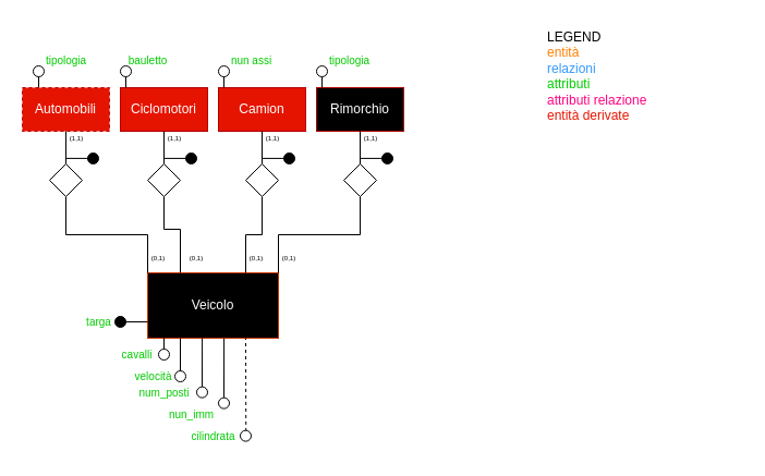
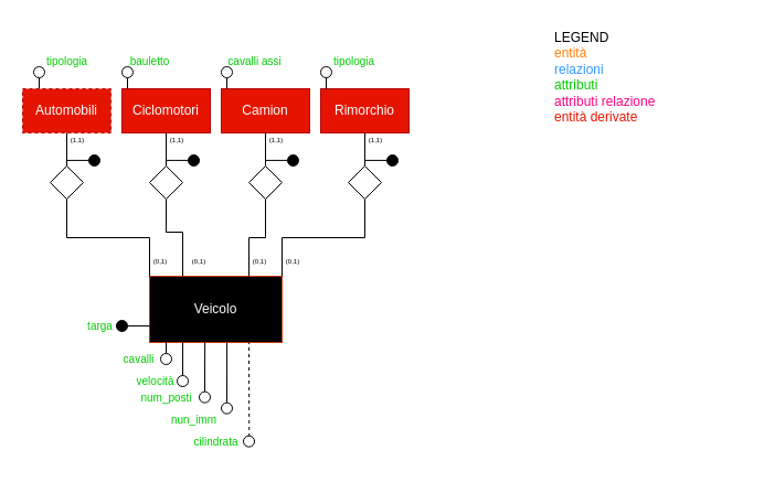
  <mxCell id="0" />
  <mxCell id="1" parent="0" />
  <mxCell id="2" value="Veicolo" style="rounded=0;whiteSpace=wrap;html=1;fillColor=#000000;strokeColor=#C73500;fontColor=#FFFFFF;" parent="1" vertex="1"><mxGeometry x="135" y="250" width="120" height="60" as="geometry" /></mxCell>
  <mxCell id="3" value="Automobili" style="rounded=0;whiteSpace=wrap;html=1;fillColor=#e51400;strokeColor=#B20000;fontColor=#ffffff;dashed=1;" parent="1" vertex="1"><mxGeometry x="20" y="80" width="80" height="40" as="geometry" /></mxCell>
  <mxCell id="4" value="Ciclomotori" style="rounded=0;whiteSpace=wrap;html=1;fillColor=#e51400;strokeColor=#B20000;fontColor=#ffffff;" parent="1" vertex="1"><mxGeometry x="110" y="80" width="80" height="40" as="geometry" /></mxCell>
  <mxCell id="5" value="Camion" style="rounded=0;whiteSpace=wrap;html=1;fillColor=#e51400;strokeColor=#B20000;fontColor=#ffffff;" parent="1" vertex="1"><mxGeometry x="200" y="80" width="80" height="40" as="geometry" /></mxCell>
- <mxCell id="6" value="Rimorchio" style="rounded=0;whiteSpace=wrap;html=1;fillColor=#000000;strokeColor=#B20000;fontColor=#ffffff;" parent="1" vertex="1"><mxGeometry x="290" y="80" width="80" height="40" as="geometry" /></mxCell>
+ <mxCell id="6" value="Rimorchio" style="rounded=0;whiteSpace=wrap;html=1;fillColor=#E51400;strokeColor=#B20000;fontColor=#ffffff;" parent="1" vertex="1"><mxGeometry x="290" y="80" width="80" height="40" as="geometry" /></mxCell>
  <mxCell id="7" value="&lt;span&gt;targa&lt;/span&gt;" style="text;html=1;align=center;verticalAlign=middle;resizable=0;points=[];autosize=1;fontSize=10;fontColor=#00CC00;labelBorderColor=none;" parent="1" vertex="1"><mxGeometry x="65" y="280" width="50" height="30" as="geometry" /></mxCell>
  <mxCell id="8" value="&lt;span&gt;num_posti&lt;/span&gt;" style="text;html=1;align=center;verticalAlign=middle;resizable=0;points=[];autosize=1;fontSize=10;fontColor=#00CC00;labelBorderColor=none;" parent="1" vertex="1"><mxGeometry x="115" y="344.64" width="70" height="30" as="geometry" /></mxCell>
  <mxCell id="9" value="&lt;span&gt;velocità&lt;/span&gt;" style="text;html=1;align=center;verticalAlign=middle;resizable=0;points=[];autosize=1;fontSize=10;fontColor=#00CC00;labelBorderColor=none;" parent="1" vertex="1"><mxGeometry x="110" y="330" width="60" height="30" as="geometry" /></mxCell>
  <mxCell id="10" value="&lt;span&gt;cavalli&lt;/span&gt;" style="text;html=1;align=center;verticalAlign=middle;resizable=0;points=[];autosize=1;fontSize=10;fontColor=#00CC00;labelBorderColor=none;" parent="1" vertex="1"><mxGeometry x="100" y="310" width="50" height="30" as="geometry" /></mxCell>
  <mxCell id="11" value="&lt;span&gt;cilindrata&lt;/span&gt;" style="text;html=1;align=center;verticalAlign=middle;resizable=0;points=[];autosize=1;fontSize=10;fontColor=#00CC00;labelBorderColor=none;" parent="1" vertex="1"><mxGeometry x="165" y="384.64" width="60" height="30" as="geometry" /></mxCell>
  <mxCell id="12" value="&lt;span&gt;nun_imm&lt;/span&gt;" style="text;html=1;align=center;verticalAlign=middle;resizable=0;points=[];autosize=1;strokeColor=none;fillColor=none;fontSize=10;fontColor=#00CC00;" parent="1" vertex="1"><mxGeometry x="140" y="364.64" width="70" height="30" as="geometry" /></mxCell>
  <mxCell id="13" value="&lt;div&gt;LEGEND&lt;/div&gt;&lt;div&gt;&lt;font color=&quot;#ff8000&quot;&gt;entità&lt;/font&gt;&lt;/div&gt;&lt;div&gt;&lt;font color=&quot;#3399ff&quot;&gt;relazioni&lt;/font&gt;&lt;/div&gt;&lt;div&gt;&lt;font color=&quot;#00cc00&quot;&gt;attributi&lt;/font&gt;&lt;/div&gt;&lt;div&gt;&lt;font color=&quot;#ff0080&quot;&gt;attributi relazione&lt;/font&gt;&lt;br&gt;&lt;/div&gt;&lt;div&gt;&lt;font color=&quot;#e51400&quot;&gt;entità derivate&lt;/font&gt;&lt;br&gt;&lt;/div&gt;" style="text;html=1;whiteSpace=wrap;overflow=hidden;rounded=0;" parent="1" vertex="1"><mxGeometry x="500" width="180" height="120" as="geometry" y="20" /></mxCell>
  <mxCell id="14" value="" style="rhombus;whiteSpace=wrap;html=1;" vertex="1" parent="1"><mxGeometry x="45" y="150" width="30" height="30" as="geometry" /></mxCell>
  <mxCell id="15" value="" style="rhombus;whiteSpace=wrap;html=1;" vertex="1" parent="1"><mxGeometry x="135" y="150" width="30" height="30" as="geometry" /></mxCell>
  <mxCell id="16" value="" style="rhombus;whiteSpace=wrap;html=1;" vertex="1" parent="1"><mxGeometry x="225" y="150" width="30" height="30" as="geometry" /></mxCell>
  <mxCell id="17" value="" style="rhombus;whiteSpace=wrap;html=1;" vertex="1" parent="1"><mxGeometry x="315" y="150" width="30" height="30" as="geometry" /></mxCell>
  <mxCell id="18" value="" style="endArrow=none;html=1;rounded=0;entryX=0.5;entryY=1;entryDx=0;entryDy=0;exitX=0.5;exitY=0;exitDx=0;exitDy=0;" edge="1" parent="1" source="14" target="3"><mxGeometry width="50" height="50" relative="1" as="geometry"><mxPoint x="-50" y="180" as="sourcePoint" /><mxPoint x="0" y="130" as="targetPoint" /></mxGeometry></mxCell>
  <mxCell id="19" value="" style="endArrow=none;html=1;rounded=0;entryX=0.5;entryY=1;entryDx=0;entryDy=0;exitX=0.5;exitY=0;exitDx=0;exitDy=0;" edge="1" parent="1" source="15" target="4"><mxGeometry width="50" height="50" relative="1" as="geometry"><mxPoint x="80" y="180" as="sourcePoint" /><mxPoint x="130" y="130" as="targetPoint" /></mxGeometry></mxCell>
  <mxCell id="20" value="" style="endArrow=none;html=1;rounded=0;entryX=0.5;entryY=1;entryDx=0;entryDy=0;exitX=0.5;exitY=0;exitDx=0;exitDy=0;" edge="1" parent="1" source="16" target="5"><mxGeometry width="50" height="50" relative="1" as="geometry"><mxPoint x="200" y="180" as="sourcePoint" /><mxPoint x="250" y="130" as="targetPoint" /></mxGeometry></mxCell>
  <mxCell id="21" value="" style="endArrow=none;html=1;rounded=0;entryX=0.5;entryY=1;entryDx=0;entryDy=0;exitX=0.5;exitY=0;exitDx=0;exitDy=0;" edge="1" parent="1" source="17" target="6"><mxGeometry width="50" height="50" relative="1" as="geometry"><mxPoint x="300" y="180" as="sourcePoint" /><mxPoint x="350" y="130" as="targetPoint" /></mxGeometry></mxCell>
  <mxCell id="22" value="" style="endArrow=none;html=1;rounded=0;edgeStyle=orthogonalEdgeStyle;entryX=0.5;entryY=1;entryDx=0;entryDy=0;exitX=0;exitY=0;exitDx=0;exitDy=0;" edge="1" parent="1" source="2" target="14"><mxGeometry width="50" height="50" relative="1" as="geometry"><mxPoint x="10" y="250" as="sourcePoint" /><mxPoint x="60" y="200" as="targetPoint" /></mxGeometry></mxCell>
  <mxCell id="23" value="" style="endArrow=none;html=1;rounded=0;edgeStyle=orthogonalEdgeStyle;entryX=0.5;entryY=1;entryDx=0;entryDy=0;exitX=0.25;exitY=0;exitDx=0;exitDy=0;" edge="1" parent="1" source="2" target="15"><mxGeometry width="50" height="50" relative="1" as="geometry"><mxPoint x="110" y="240" as="sourcePoint" /><mxPoint x="160" y="190" as="targetPoint" /><Array as="points"><mxPoint x="165" y="210" /><mxPoint x="150" y="210" /></Array></mxGeometry></mxCell>
  <mxCell id="24" value="" style="endArrow=none;html=1;rounded=0;edgeStyle=orthogonalEdgeStyle;entryX=0.5;entryY=1;entryDx=0;entryDy=0;exitX=0.75;exitY=0;exitDx=0;exitDy=0;" edge="1" parent="1" source="2" target="16"><mxGeometry width="50" height="50" relative="1" as="geometry"><mxPoint x="230" y="240" as="sourcePoint" /><mxPoint x="280" y="190" as="targetPoint" /></mxGeometry></mxCell>
  <mxCell id="25" value="" style="endArrow=none;html=1;rounded=0;edgeStyle=orthogonalEdgeStyle;entryX=0.5;entryY=1;entryDx=0;entryDy=0;exitX=1;exitY=0;exitDx=0;exitDy=0;" edge="1" parent="1" source="2" target="17"><mxGeometry width="50" height="50" relative="1" as="geometry"><mxPoint x="310" y="240" as="sourcePoint" /><mxPoint x="360" y="190" as="targetPoint" /></mxGeometry></mxCell>
  <mxCell id="26" value="bauletto" style="text;html=1;align=center;verticalAlign=middle;resizable=0;points=[];autosize=1;fontSize=10;fontColor=#00CC00;labelBorderColor=none;" vertex="1" parent="1"><mxGeometry x="105" y="40" width="60" height="30" as="geometry" /></mxCell>
  <mxCell id="27" value="" style="endArrow=none;html=1;rounded=0;" edge="1" parent="1"><mxGeometry width="50" height="50" relative="1" as="geometry"><mxPoint x="60" y="144.92" as="sourcePoint" /><mxPoint x="80" y="144.92" as="targetPoint" /><Array as="points"><mxPoint x="80" y="144.92" /></Array></mxGeometry></mxCell>
  <mxCell id="28" value="" style="ellipse;whiteSpace=wrap;html=1;aspect=fixed;fillColor=#000000;" vertex="1" parent="1"><mxGeometry x="80" y="140" width="10" height="10" as="geometry" /></mxCell>
  <mxCell id="29" value="&lt;font style=&quot;font-size: 6px;&quot;&gt;(1,1)&lt;br&gt;&lt;/font&gt;" style="text;html=1;align=center;verticalAlign=middle;whiteSpace=wrap;rounded=0;" vertex="1" parent="1"><mxGeometry x="65" y="120" width="10" height="10" as="geometry" /></mxCell>
  <mxCell id="30" value="&lt;font style=&quot;font-size: 6px;&quot;&gt;(0,1)&lt;br&gt;&lt;/font&gt;" style="text;html=1;align=center;verticalAlign=middle;whiteSpace=wrap;rounded=0;" vertex="1" parent="1"><mxGeometry x="140" y="230" width="10" height="10" as="geometry" /></mxCell>
  <mxCell id="31" value="&lt;font style=&quot;font-size: 6px;&quot;&gt;(0,1)&lt;br&gt;&lt;/font&gt;" style="text;html=1;align=center;verticalAlign=middle;whiteSpace=wrap;rounded=0;" vertex="1" parent="1"><mxGeometry x="175" y="230" width="10" height="10" as="geometry" /></mxCell>
  <mxCell id="32" value="&lt;font style=&quot;font-size: 6px;&quot;&gt;(0,1)&lt;br&gt;&lt;/font&gt;" style="text;html=1;align=center;verticalAlign=middle;whiteSpace=wrap;rounded=0;" vertex="1" parent="1"><mxGeometry x="230" y="230" width="10" height="10" as="geometry" /></mxCell>
  <mxCell id="33" value="&lt;font style=&quot;font-size: 6px;&quot;&gt;(0,1)&lt;br&gt;&lt;/font&gt;" style="text;html=1;align=center;verticalAlign=middle;whiteSpace=wrap;rounded=0;" vertex="1" parent="1"><mxGeometry x="260" y="230" width="10" height="10" as="geometry" /></mxCell>
  <mxCell id="34" value="" style="endArrow=none;html=1;rounded=0;" edge="1" parent="1"><mxGeometry width="50" height="50" relative="1" as="geometry"><mxPoint x="150" y="144.92" as="sourcePoint" /><mxPoint x="170" y="144.92" as="targetPoint" /><Array as="points"><mxPoint x="170" y="144.92" /></Array></mxGeometry></mxCell>
  <mxCell id="35" value="" style="ellipse;whiteSpace=wrap;html=1;aspect=fixed;fillColor=#000000;" vertex="1" parent="1"><mxGeometry x="170" y="140" width="10" height="10" as="geometry" /></mxCell>
  <mxCell id="36" value="" style="endArrow=none;html=1;rounded=0;" edge="1" parent="1"><mxGeometry width="50" height="50" relative="1" as="geometry"><mxPoint x="240" y="144.92" as="sourcePoint" /><mxPoint x="260" y="144.92" as="targetPoint" /><Array as="points"><mxPoint x="260" y="144.92" /></Array></mxGeometry></mxCell>
  <mxCell id="37" value="" style="ellipse;whiteSpace=wrap;html=1;aspect=fixed;fillColor=#000000;" vertex="1" parent="1"><mxGeometry x="260" y="140" width="10" height="10" as="geometry" /></mxCell>
  <mxCell id="38" value="" style="endArrow=none;html=1;rounded=0;" edge="1" parent="1"><mxGeometry width="50" height="50" relative="1" as="geometry"><mxPoint x="330" y="144.92" as="sourcePoint" /><mxPoint x="350" y="144.92" as="targetPoint" /><Array as="points"><mxPoint x="350" y="144.92" /></Array></mxGeometry></mxCell>
  <mxCell id="39" value="" style="ellipse;whiteSpace=wrap;html=1;aspect=fixed;fillColor=#000000;" vertex="1" parent="1"><mxGeometry x="350" y="140" width="10" height="10" as="geometry" /></mxCell>
  <mxCell id="40" value="&lt;font style=&quot;font-size: 6px;&quot;&gt;(1,1)&lt;br&gt;&lt;/font&gt;" style="text;html=1;align=center;verticalAlign=middle;whiteSpace=wrap;rounded=0;" vertex="1" parent="1"><mxGeometry x="155" y="120" width="10" height="10" as="geometry" /></mxCell>
  <mxCell id="41" value="&lt;font style=&quot;font-size: 6px;&quot;&gt;(1,1)&lt;br&gt;&lt;/font&gt;" style="text;html=1;align=center;verticalAlign=middle;whiteSpace=wrap;rounded=0;" vertex="1" parent="1"><mxGeometry x="245" y="120" width="10" height="10" as="geometry" /></mxCell>
  <mxCell id="42" value="&lt;font style=&quot;font-size: 6px;&quot;&gt;(1,1)&lt;br&gt;&lt;/font&gt;" style="text;html=1;align=center;verticalAlign=middle;whiteSpace=wrap;rounded=0;" vertex="1" parent="1"><mxGeometry x="335" y="120" width="10" height="10" as="geometry" /></mxCell>
  <mxCell id="43" value="" style="ellipse;whiteSpace=wrap;html=1;aspect=fixed;fillColor=#FFFFFF;" vertex="1" parent="1"><mxGeometry x="30" y="60" width="10" height="10" as="geometry" /></mxCell>
  <mxCell id="44" value="" style="endArrow=none;html=1;rounded=0;entryX=0.5;entryY=1;entryDx=0;entryDy=0;exitX=0.188;exitY=-0.003;exitDx=0;exitDy=0;exitPerimeter=0;" edge="1" parent="1" source="3" target="43"><mxGeometry width="50" height="50" relative="1" as="geometry"><mxPoint x="-30" y="110" as="sourcePoint" /><mxPoint x="20" y="60" as="targetPoint" /></mxGeometry></mxCell>
  <mxCell id="45" value="" style="ellipse;whiteSpace=wrap;html=1;aspect=fixed;fillColor=#FFFFFF;" vertex="1" parent="1"><mxGeometry x="110" y="60" width="10" height="10" as="geometry" /></mxCell>
  <mxCell id="46" value="" style="endArrow=none;html=1;rounded=0;entryX=0.5;entryY=1;entryDx=0;entryDy=0;exitX=0.188;exitY=-0.003;exitDx=0;exitDy=0;exitPerimeter=0;" edge="1" parent="1" target="45"><mxGeometry width="50" height="50" relative="1" as="geometry"><mxPoint x="115" y="80" as="sourcePoint" /><mxPoint x="100" y="60" as="targetPoint" /></mxGeometry></mxCell>
  <mxCell id="47" value="" style="ellipse;whiteSpace=wrap;html=1;aspect=fixed;fillColor=#FFFFFF;" vertex="1" parent="1"><mxGeometry x="200" y="60" width="10" height="10" as="geometry" /></mxCell>
  <mxCell id="48" value="" style="endArrow=none;html=1;rounded=0;entryX=0.5;entryY=1;entryDx=0;entryDy=0;exitX=0.188;exitY=-0.003;exitDx=0;exitDy=0;exitPerimeter=0;" edge="1" parent="1" target="47"><mxGeometry width="50" height="50" relative="1" as="geometry"><mxPoint x="205" y="80" as="sourcePoint" /><mxPoint x="190" y="60" as="targetPoint" /></mxGeometry></mxCell>
  <mxCell id="49" value="" style="ellipse;whiteSpace=wrap;html=1;aspect=fixed;fillColor=#FFFFFF;" vertex="1" parent="1"><mxGeometry x="290" y="60" width="10" height="10" as="geometry" /></mxCell>
  <mxCell id="50" value="" style="endArrow=none;html=1;rounded=0;entryX=0.5;entryY=1;entryDx=0;entryDy=0;exitX=0.188;exitY=-0.003;exitDx=0;exitDy=0;exitPerimeter=0;" edge="1" parent="1" target="49"><mxGeometry width="50" height="50" relative="1" as="geometry"><mxPoint x="295" y="80" as="sourcePoint" /><mxPoint x="280" y="60" as="targetPoint" /></mxGeometry></mxCell>
  <mxCell id="51" value="" style="ellipse;whiteSpace=wrap;html=1;aspect=fixed;fillColor=#FFFFFF;" vertex="1" parent="1"><mxGeometry x="145" y="320" width="10" height="10" as="geometry" /></mxCell>
  <mxCell id="52" value="" style="endArrow=none;html=1;rounded=0;entryX=0.125;entryY=0.996;entryDx=0;entryDy=0;entryPerimeter=0;exitX=0.5;exitY=0;exitDx=0;exitDy=0;" edge="1" parent="1" source="51" target="2"><mxGeometry width="50" height="50" relative="1" as="geometry"><mxPoint x="90" y="370" as="sourcePoint" /><mxPoint x="140" y="320" as="targetPoint" /></mxGeometry></mxCell>
  <mxCell id="53" value="" style="ellipse;whiteSpace=wrap;html=1;aspect=fixed;fillColor=#FFFFFF;" vertex="1" parent="1"><mxGeometry x="160" y="340" width="10" height="10" as="geometry" /></mxCell>
  <mxCell id="54" value="" style="endArrow=none;html=1;rounded=0;entryX=0.25;entryY=1;entryDx=0;entryDy=0;exitX=0.5;exitY=0;exitDx=0;exitDy=0;" edge="1" parent="1" source="53" target="2"><mxGeometry width="50" height="50" relative="1" as="geometry"><mxPoint x="105" y="375" as="sourcePoint" /><mxPoint x="165" y="315" as="targetPoint" /></mxGeometry></mxCell>
  <mxCell id="55" value="" style="endArrow=none;html=1;rounded=0;entryX=0.334;entryY=1.006;entryDx=0;entryDy=0;exitX=0.5;exitY=0;exitDx=0;exitDy=0;entryPerimeter=0;" edge="1" parent="1" source="56"><mxGeometry width="50" height="50" relative="1" as="geometry"><mxPoint x="185" y="334.64" as="sourcePoint" /><mxPoint x="185.08" y="310" as="targetPoint" /></mxGeometry></mxCell>
  <mxCell id="56" value="" style="ellipse;whiteSpace=wrap;html=1;aspect=fixed;fillColor=#FFFFFF;" vertex="1" parent="1"><mxGeometry x="180" y="354.64" width="10" height="10" as="geometry" /></mxCell>
  <mxCell id="57" value="" style="endArrow=none;html=1;rounded=0;entryX=0.584;entryY=1.005;entryDx=0;entryDy=0;exitX=0.5;exitY=0;exitDx=0;exitDy=0;entryPerimeter=0;" edge="1" parent="1" source="58" target="2"><mxGeometry width="50" height="50" relative="1" as="geometry"><mxPoint x="205" y="344.64" as="sourcePoint" /><mxPoint x="205.08" y="320" as="targetPoint" /></mxGeometry></mxCell>
  <mxCell id="58" value="" style="ellipse;whiteSpace=wrap;html=1;aspect=fixed;fillColor=#FFFFFF;" vertex="1" parent="1"><mxGeometry x="200" y="364.64" width="10" height="10" as="geometry" /></mxCell>
  <mxCell id="59" value="" style="ellipse;whiteSpace=wrap;html=1;aspect=fixed;fillColor=#000000;" vertex="1" parent="1"><mxGeometry x="105" y="290" width="10" height="10" as="geometry" /></mxCell>
  <mxCell id="60" value="" style="endArrow=none;html=1;rounded=0;exitX=1;exitY=0.5;exitDx=0;exitDy=0;entryX=0;entryY=0.75;entryDx=0;entryDy=0;" edge="1" parent="1" source="59" target="2"><mxGeometry width="50" height="50" relative="1" as="geometry"><mxPoint x="80" y="340" as="sourcePoint" /><mxPoint x="130" y="290" as="targetPoint" /></mxGeometry></mxCell>
  <mxCell id="61" value="" style="endArrow=none;html=1;rounded=0;entryX=0.75;entryY=1;entryDx=0;entryDy=0;exitX=1.004;exitY=0.36;exitDx=0;exitDy=0;exitPerimeter=0;dashed=1;" edge="1" parent="1" source="11" target="2"><mxGeometry width="50" height="50" relative="1" as="geometry"><mxPoint x="225" y="374.64" as="sourcePoint" /><mxPoint x="225" y="320" as="targetPoint" /></mxGeometry></mxCell>
  <mxCell id="62" value="" style="ellipse;whiteSpace=wrap;html=1;aspect=fixed;fillColor=#FFFFFF;" vertex="1" parent="1"><mxGeometry x="220" y="394.64" width="10" height="10" as="geometry" /></mxCell>
- <mxCell id="63" value="nun assi" style="text;html=1;align=center;verticalAlign=middle;resizable=0;points=[];autosize=1;fontSize=10;fontColor=#00CC00;labelBorderColor=none;" vertex="1" parent="1"><mxGeometry x="200" y="40" width="60" height="30" as="geometry" /></mxCell>
+ <mxCell id="63" value="cavalli assi" style="text;html=1;align=center;verticalAlign=middle;resizable=0;points=[];autosize=1;fontSize=10;fontColor=#00CC00;labelBorderColor=none;" vertex="1" parent="1"><mxGeometry x="200" y="40" width="60" height="30" as="geometry" /></mxCell>
  <mxCell id="64" value="tipologia" style="text;html=1;align=center;verticalAlign=middle;resizable=0;points=[];autosize=1;fontSize=10;fontColor=#00CC00;labelBorderColor=none;" vertex="1" parent="1"><mxGeometry x="285" y="40" width="70" height="30" as="geometry" /></mxCell>
  <mxCell id="65" value="tipologia" style="text;html=1;align=center;verticalAlign=middle;resizable=0;points=[];autosize=1;fontSize=10;fontColor=#00CC00;labelBorderColor=none;" vertex="1" parent="1"><mxGeometry x="25" y="40" width="70" height="30" as="geometry" /></mxCell>
